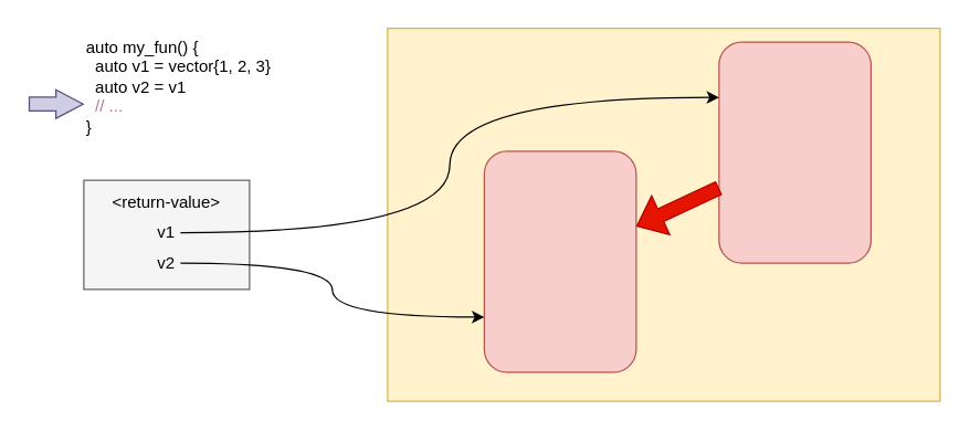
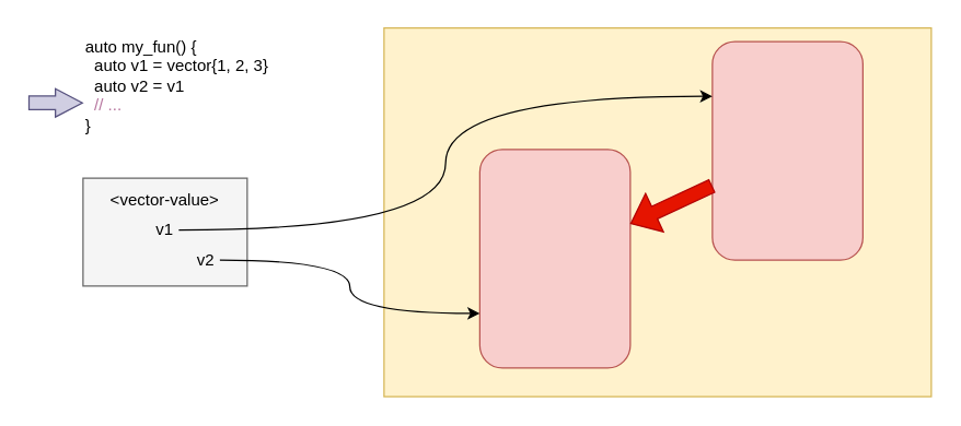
  <mxCell id="0" />
  <mxCell id="1" parent="0" />
  <mxCell id="2" value="" style="rounded=0;whiteSpace=wrap;html=1;fillColor=#f5f5f5;fontColor=#333333;strokeColor=#666666;" parent="1" vertex="1"><mxGeometry x="60" y="130" width="120" height="79" as="geometry" /></mxCell>
  <mxCell id="3" value="" style="rounded=0;whiteSpace=wrap;html=1;fillColor=#fff2cc;strokeColor=#d6b656;" parent="1" vertex="1"><mxGeometry x="280" y="20" width="400" height="270" as="geometry" /></mxCell>
  <mxCell id="4" value="" style="rounded=1;whiteSpace=wrap;html=1;fillColor=#f8cecc;strokeColor=#b85450;" parent="1" vertex="1"><mxGeometry x="520" y="30" width="110" height="160" as="geometry" /></mxCell>
  <mxCell id="5" value="" style="rounded=1;whiteSpace=wrap;html=1;fillColor=#f8cecc;strokeColor=#b85450;" parent="1" vertex="1"><mxGeometry x="350" y="109" width="110" height="160" as="geometry" /></mxCell>
  <mxCell id="6" style="edgeStyle=orthogonalEdgeStyle;rounded=0;orthogonalLoop=1;jettySize=auto;html=1;entryX=0;entryY=0.25;entryDx=0;entryDy=0;curved=1;" parent="1" source="7" target="4" edge="1"><mxGeometry relative="1" as="geometry" /></mxCell>
  <mxCell id="7" value="v1" style="text;html=1;strokeColor=none;fillColor=none;align=center;verticalAlign=middle;whiteSpace=wrap;rounded=0;" parent="1" vertex="1"><mxGeometry x="110" y="158" width="20" height="20" as="geometry" /></mxCell>
  <mxCell id="8" style="edgeStyle=orthogonalEdgeStyle;rounded=0;orthogonalLoop=1;jettySize=auto;html=1;curved=1;entryX=0;entryY=0.75;entryDx=0;entryDy=0;" parent="1" source="9" target="5" edge="1"><mxGeometry relative="1" as="geometry" /></mxCell>
- <mxCell id="9" value="v2" style="text;html=1;strokeColor=none;fillColor=none;align=center;verticalAlign=middle;whiteSpace=wrap;rounded=0;" parent="1" vertex="1"><mxGeometry x="110" y="180" width="20" height="20" as="geometry" /></mxCell>
- <mxCell id="10" value="&amp;lt;return-value&amp;gt;" style="text;html=1;strokeColor=none;fillColor=none;align=center;verticalAlign=middle;whiteSpace=wrap;rounded=0;" parent="1" vertex="1"><mxGeometry x="60" y="136" width="120" height="20" as="geometry" /></mxCell>
+ <mxCell id="9" value="v2" style="text;html=1;strokeColor=none;fillColor=none;align=center;verticalAlign=middle;whiteSpace=wrap;rounded=0;" parent="1" vertex="1"><mxGeometry x="140" y="180" width="20" height="20" as="geometry" /></mxCell>
+ <mxCell id="10" value="&amp;lt;vector-value&amp;gt;" style="text;html=1;strokeColor=none;fillColor=none;align=center;verticalAlign=middle;whiteSpace=wrap;rounded=0;" parent="1" vertex="1"><mxGeometry x="60" y="136" width="120" height="20" as="geometry" /></mxCell>
  <mxCell id="11" value="" style="shape=flexArrow;endArrow=classic;html=1;rounded=0;curved=1;fillColor=#e51400;strokeColor=#B20000;" parent="1" source="4" target="5" edge="1"><mxGeometry width="50" height="50" relative="1" as="geometry"><mxPoint x="370" y="540" as="sourcePoint" /><mxPoint x="420" y="490" as="targetPoint" /></mxGeometry></mxCell>
  <mxCell id="12" value="auto my_fun() {&lt;br&gt;&amp;nbsp; auto v1 = vector{1, 2, 3}&lt;br&gt;&amp;nbsp; auto v2 = v1&lt;br&gt;&lt;font color=&quot;#b5739d&quot;&gt;&amp;nbsp; // ...&lt;br&gt;&lt;/font&gt;}" style="text;html=1;strokeColor=none;fillColor=none;align=left;verticalAlign=top;whiteSpace=wrap;rounded=0;labelPosition=center;verticalLabelPosition=middle;" parent="1" vertex="1"><mxGeometry x="60" y="20" width="150" height="110" as="geometry" /></mxCell>
  <mxCell id="13" value="" style="shape=flexArrow;endArrow=classic;html=1;rounded=0;curved=1;endWidth=9.722;endSize=6.228;fillColor=#d0cee2;strokeColor=#56517e;" parent="1" edge="1"><mxGeometry width="50" height="50" relative="1" as="geometry"><mxPoint x="20" y="74.86" as="sourcePoint" /><mxPoint x="60" y="74.86" as="targetPoint" /></mxGeometry></mxCell>
